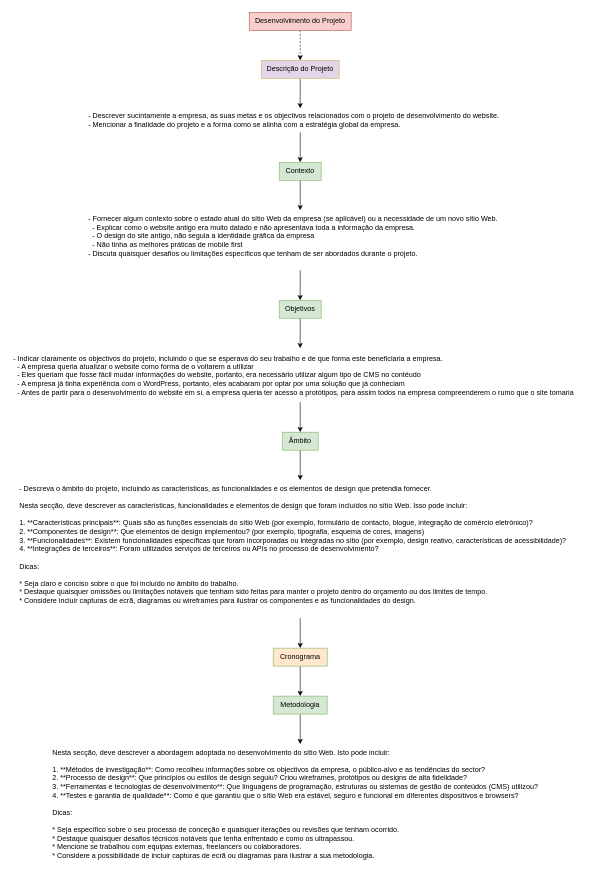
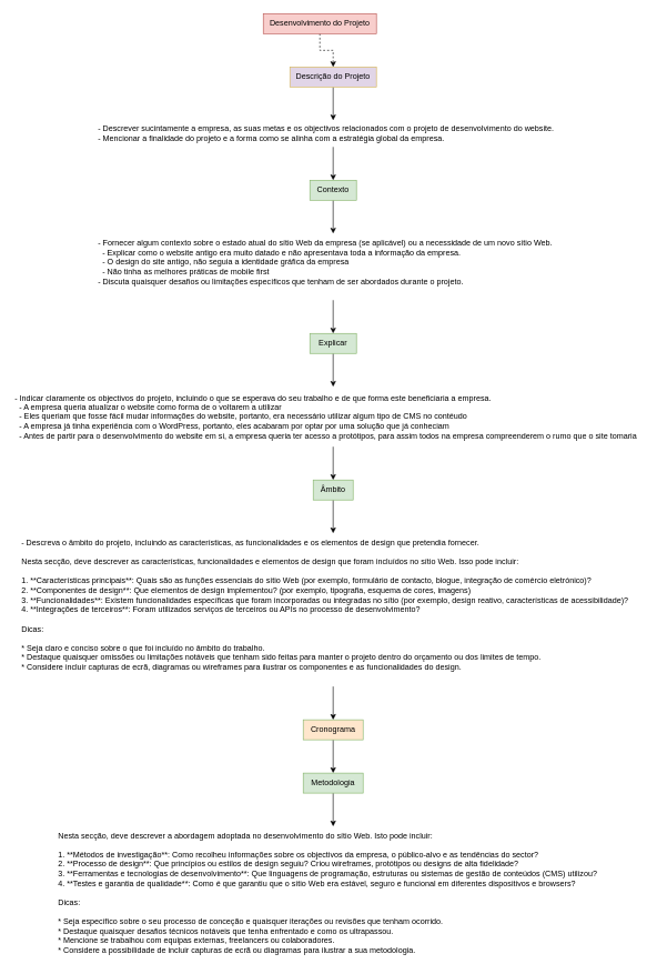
  <mxCell id="0" />
  <mxCell id="1" parent="0" />
  <mxCell id="2" style="edgeStyle=orthogonalEdgeStyle;rounded=0;orthogonalLoop=1;jettySize=auto;html=1;dashed=1;" edge="1" parent="1" source="3" target="5"><mxGeometry relative="1" as="geometry" /></mxCell>
- <mxCell id="3" value="Desenvolvimento do Projeto" style="rounded=0;whiteSpace=wrap;html=1;fillColor=#f8cecc;strokeColor=#b85450;" vertex="1" parent="1"><mxGeometry x="415" y="20" width="170" height="30" as="geometry" /></mxCell>
+ <mxCell id="3" value="Desenvolvimento do Projeto" style="rounded=0;whiteSpace=wrap;html=1;fillColor=#f8cecc;strokeColor=#b85450;" vertex="1" parent="1"><mxGeometry x="395" y="20" width="170" height="30" as="geometry" /></mxCell>
  <mxCell id="4" style="edgeStyle=orthogonalEdgeStyle;rounded=0;orthogonalLoop=1;jettySize=auto;html=1;" edge="1" parent="1" source="5" target="7"><mxGeometry relative="1" as="geometry" /></mxCell>
  <mxCell id="5" value="Descrição do Projeto" style="rounded=0;whiteSpace=wrap;html=1;fillColor=#e1d5e7;strokeColor=#d6b656;" vertex="1" parent="1"><mxGeometry x="435" y="100" width="130" height="30" as="geometry" /></mxCell>
  <mxCell id="6" style="edgeStyle=orthogonalEdgeStyle;rounded=0;orthogonalLoop=1;jettySize=auto;html=1;" edge="1" parent="1" source="7" target="9"><mxGeometry relative="1" as="geometry" /></mxCell>
  <mxCell id="7" value="&lt;div&gt;- Descrever sucintamente a empresa, as suas metas e os objectivos relacionados com o projeto de desenvolvimento do website.&lt;/div&gt;&lt;div&gt;- Mencionar a finalidade do projeto e a forma como se alinha com a estratégia global da empresa.&lt;/div&gt;" style="text;html=1;align=left;verticalAlign=middle;whiteSpace=wrap;rounded=0;" vertex="1" parent="1"><mxGeometry x="145" y="180" width="710" height="40" as="geometry" /></mxCell>
  <mxCell id="8" style="edgeStyle=orthogonalEdgeStyle;rounded=0;orthogonalLoop=1;jettySize=auto;html=1;" edge="1" parent="1" source="9" target="11"><mxGeometry relative="1" as="geometry" /></mxCell>
  <mxCell id="9" value="Contexto" style="rounded=0;whiteSpace=wrap;html=1;fillColor=#d5e8d4;strokeColor=#82b366;" vertex="1" parent="1"><mxGeometry x="465" y="270" width="70" height="30" as="geometry" /></mxCell>
  <mxCell id="10" style="edgeStyle=orthogonalEdgeStyle;rounded=0;orthogonalLoop=1;jettySize=auto;html=1;" edge="1" parent="1" source="11" target="13"><mxGeometry relative="1" as="geometry" /></mxCell>
  <mxCell id="11" value="&lt;div&gt;- Fornecer algum contexto sobre o estado atual do sítio Web da empresa (se aplicável) ou a necessidade de um novo sítio Web.&lt;/div&gt;&lt;div&gt;&amp;nbsp; - Explicar como o website antigo era muito datado e não apresentava toda a informação da empresa.&lt;/div&gt;&lt;div&gt;&amp;nbsp; - O design do site antigo, não seguia a identidade gráfica da empresa&lt;/div&gt;&lt;div&gt;&amp;nbsp; - Não tinha as melhores práticas de mobile first&lt;/div&gt;&lt;div&gt;- Discuta quaisquer desafios ou limitações específicos que tenham de ser abordados durante o projeto.&lt;/div&gt;&lt;div&gt;&lt;br&gt;&lt;/div&gt;" style="text;html=1;align=left;verticalAlign=middle;whiteSpace=wrap;rounded=0;" vertex="1" parent="1"><mxGeometry x="145" y="350" width="710" height="100" as="geometry" /></mxCell>
  <mxCell id="12" style="edgeStyle=orthogonalEdgeStyle;rounded=0;orthogonalLoop=1;jettySize=auto;html=1;" edge="1" parent="1" source="13" target="15"><mxGeometry relative="1" as="geometry" /></mxCell>
- <mxCell id="13" value="Objetivos" style="rounded=0;whiteSpace=wrap;html=1;fillColor=#d5e8d4;strokeColor=#82b366;" vertex="1" parent="1"><mxGeometry x="465" y="500" width="70" height="30" as="geometry" /></mxCell>
+ <mxCell id="13" value="Explicar" style="rounded=0;whiteSpace=wrap;html=1;fillColor=#d5e8d4;strokeColor=#82b366;" vertex="1" parent="1"><mxGeometry x="465" y="500" width="70" height="30" as="geometry" /></mxCell>
  <mxCell id="14" style="edgeStyle=orthogonalEdgeStyle;rounded=0;orthogonalLoop=1;jettySize=auto;html=1;" edge="1" parent="1" source="15" target="17"><mxGeometry relative="1" as="geometry" /></mxCell>
  <mxCell id="15" value="&lt;div&gt;&lt;div&gt;- Indicar claramente os objectivos do projeto, incluindo o que se esperava do seu trabalho e de que forma este beneficiaria a empresa.&lt;/div&gt;&lt;div&gt;&amp;nbsp; - A empresa queria atualizar o website como forma de o voltarem a utilizar&lt;/div&gt;&lt;div&gt;&amp;nbsp; - Eles queriam que fosse fácil mudar informações do website, portanto, era necessário utilizar algum tipo de CMS no contéudo&lt;/div&gt;&lt;div&gt;&amp;nbsp; - A empresa já tinha experiência com o WordPress, portanto, eles acabaram por optar por uma solução que já conheciam&lt;/div&gt;&lt;div&gt;&amp;nbsp; - Antes de partir para o desenvolvimento do website em si, a empresa queria ter acesso a protótipos, para assim todos na empresa compreenderem o rumo que o site tomaria&lt;/div&gt;&lt;/div&gt;" style="text;html=1;align=left;verticalAlign=middle;whiteSpace=wrap;rounded=0;" vertex="1" parent="1"><mxGeometry x="20" y="580" width="960" height="90" as="geometry" /></mxCell>
  <mxCell id="16" style="edgeStyle=orthogonalEdgeStyle;rounded=0;orthogonalLoop=1;jettySize=auto;html=1;" edge="1" parent="1" source="17" target="19"><mxGeometry relative="1" as="geometry" /></mxCell>
  <mxCell id="17" value="Âmbito" style="rounded=0;whiteSpace=wrap;html=1;fillColor=#d5e8d4;strokeColor=#82b366;" vertex="1" parent="1"><mxGeometry x="470" y="720" width="60" height="30" as="geometry" /></mxCell>
  <mxCell id="18" style="edgeStyle=orthogonalEdgeStyle;rounded=0;orthogonalLoop=1;jettySize=auto;html=1;" edge="1" parent="1" source="19" target="21"><mxGeometry relative="1" as="geometry" /></mxCell>
  <mxCell id="19" value="&lt;div&gt;- Descreva o âmbito do projeto, incluindo as características, as funcionalidades e os elementos de design que pretendia fornecer.&lt;/div&gt;&lt;div&gt;&lt;br&gt;&lt;/div&gt;&lt;div&gt;&lt;div&gt;Nesta secção, deve descrever as características, funcionalidades e elementos de design que foram incluídos no sítio Web. Isso pode incluir:&lt;/div&gt;&lt;div&gt;&lt;br&gt;&lt;/div&gt;&lt;div&gt;1. **Características principais**: Quais são as funções essenciais do sítio Web (por exemplo, formulário de contacto, blogue, integração de comércio eletrónico)?&lt;/div&gt;&lt;div&gt;2. **Componentes de design**: Que elementos de design implementou? (por exemplo, tipografia, esquema de cores, imagens)&lt;/div&gt;&lt;div&gt;3. **Funcionalidades**: Existem funcionalidades específicas que foram incorporadas ou integradas no sítio (por exemplo, design reativo, características de acessibilidade)?&lt;/div&gt;&lt;div&gt;4. **Integrações de terceiros**: Foram utilizados serviços de terceiros ou APIs no processo de desenvolvimento?&lt;/div&gt;&lt;div&gt;&lt;br&gt;&lt;/div&gt;&lt;div&gt;Dicas:&lt;/div&gt;&lt;div&gt;&lt;br&gt;&lt;/div&gt;&lt;div&gt;* Seja claro e conciso sobre o que foi incluído no âmbito do trabalho.&lt;/div&gt;&lt;div&gt;* Destaque quaisquer omissões ou limitações notáveis que tenham sido feitas para manter o projeto dentro do orçamento ou dos limites de tempo.&lt;/div&gt;&lt;div&gt;* Considere incluir capturas de ecrã, diagramas ou wireframes para ilustrar os componentes e as funcionalidades do design.&lt;/div&gt;&lt;/div&gt;&lt;div&gt;&lt;br&gt;&lt;/div&gt;" style="text;html=1;align=left;verticalAlign=middle;whiteSpace=wrap;rounded=0;" vertex="1" parent="1"><mxGeometry x="30" y="800" width="940" height="230" as="geometry" /></mxCell>
  <mxCell id="20" style="edgeStyle=orthogonalEdgeStyle;rounded=0;orthogonalLoop=1;jettySize=auto;html=1;" edge="1" parent="1" source="21" target="23"><mxGeometry relative="1" as="geometry" /></mxCell>
  <mxCell id="21" value="Cronograma" style="rounded=0;whiteSpace=wrap;html=1;fillColor=#ffe6cc;strokeColor=#82b366;" vertex="1" parent="1"><mxGeometry x="455" y="1080" width="90" height="30" as="geometry" /></mxCell>
  <mxCell id="22" style="edgeStyle=orthogonalEdgeStyle;rounded=0;orthogonalLoop=1;jettySize=auto;html=1;" edge="1" parent="1" source="23" target="24"><mxGeometry relative="1" as="geometry" /></mxCell>
  <mxCell id="23" value="Metodologia" style="rounded=0;whiteSpace=wrap;html=1;fillColor=#d5e8d4;strokeColor=#82b366;" vertex="1" parent="1"><mxGeometry x="455" y="1160" width="90" height="30" as="geometry" /></mxCell>
  <mxCell id="24" value="&lt;div&gt;&lt;span style=&quot;background-color: initial;&quot;&gt;Nesta secção, deve descrever a abordagem adoptada no desenvolvimento do sítio Web. Isto pode incluir:&lt;br&gt;&lt;/span&gt;&lt;/div&gt;&lt;div&gt;&lt;span style=&quot;background-color: initial;&quot;&gt;&lt;br&gt;&lt;/span&gt;&lt;/div&gt;&lt;div&gt;&lt;span style=&quot;background-color: initial;&quot;&gt;1. **Métodos de investigação**: Como recolheu informações sobre os objectivos da empresa, o público-alvo e as tendências do sector?&lt;/span&gt;&lt;br&gt;&lt;/div&gt;&lt;div&gt;&lt;div&gt;2. **Processo de design**: Que princípios ou estilos de design seguiu? Criou wireframes, protótipos ou designs de alta fidelidade?&lt;/div&gt;&lt;div&gt;3. **Ferramentas e tecnologias de desenvolvimento**: Que linguagens de programação, estruturas ou sistemas de gestão de conteúdos (CMS) utilizou?&lt;/div&gt;&lt;div&gt;4. **Testes e garantia de qualidade**: Como é que garantiu que o sítio Web era estável, seguro e funcional em diferentes dispositivos e browsers?&lt;/div&gt;&lt;div&gt;&lt;br&gt;&lt;/div&gt;&lt;div&gt;Dicas:&lt;/div&gt;&lt;div&gt;&lt;br&gt;&lt;/div&gt;&lt;div&gt;* Seja específico sobre o seu processo de conceção e quaisquer iterações ou revisões que tenham ocorrido.&lt;/div&gt;&lt;div&gt;* Destaque quaisquer desafios técnicos notáveis que tenha enfrentado e como os ultrapassou.&lt;/div&gt;&lt;div&gt;* Mencione se trabalhou com equipas externas, freelancers ou colaboradores.&lt;/div&gt;&lt;div&gt;* Considere a possibilidade de incluir capturas de ecrã ou diagramas para ilustrar a sua metodologia.&lt;/div&gt;&lt;/div&gt;" style="text;html=1;align=left;verticalAlign=middle;whiteSpace=wrap;rounded=0;" vertex="1" parent="1"><mxGeometry x="85" y="1240" width="830" height="200" as="geometry" /></mxCell>
